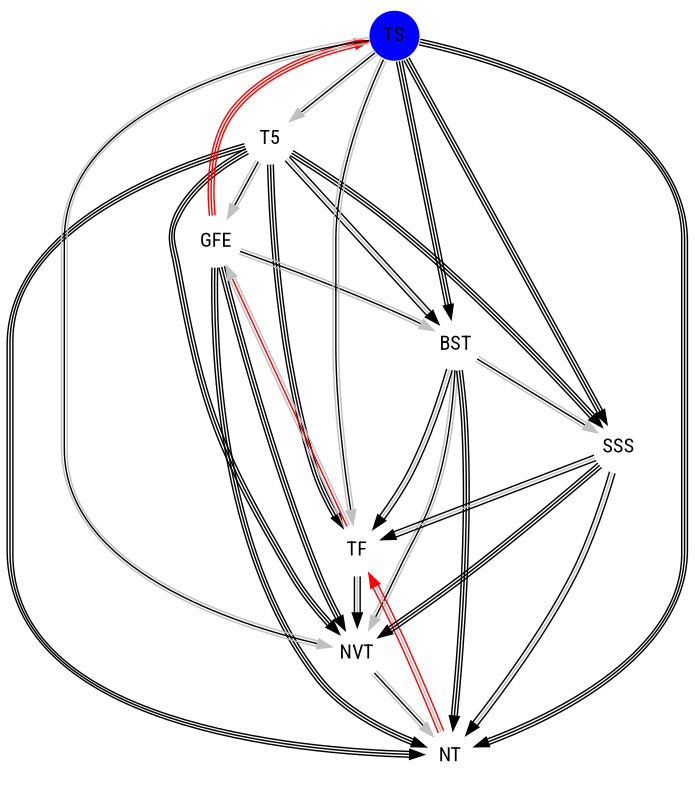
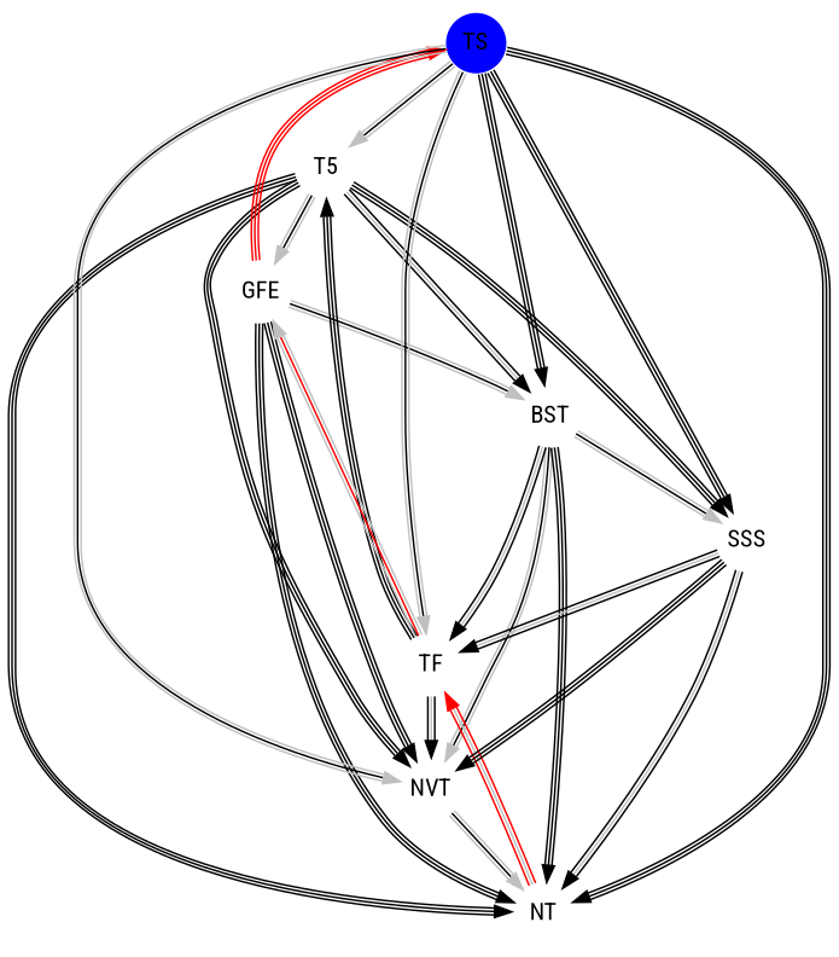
  digraph {
    fontname="Roboto Condensed"
    node [color=white fixedsize=true fontname="Roboto Condensed" margin=0.5 shape=circle]
    edge [color="black:black:black" fontname="Roboto Condensed"]
    n1 [label=T5 width=.5]
    NVT [width=.5]
    BST [width=.5]
    GFE [width=.5]
    NT [width=.5]
    SSS [width=.5]
    TF [width=.5]
    TS [fillcolor=blue style=filled width=.5]
    n1 -> NVT
    n1 -> BST [color="black:gray:black"]
    n1 -> GFE [color="gray:black:gray"]
    n1 -> NT
    n1 -> SSS
-   n1 -> TF
+   TF -> n1
    NVT -> NT [color="gray:black:gray"]
    BST -> NVT [color="gray:black:gray"]
    BST -> NT
    BST -> SSS [color="gray:black:gray"]
    BST -> TF [color="black:gray:black"]
    GFE -> NVT
    GFE -> BST [color="gray:black:gray"]
    GFE -> NT
    GFE -> TS [color="red:red:red" constraint=false]
    NT -> TF [color="red:gray:red" constraint=false]
    SSS -> NVT
    SSS -> NT [color="black:gray:black"]
    SSS -> TF [color="black:gray:black"]
    TF -> NVT [color="black:gray:black"]
    TF -> GFE [color="gray:red:gray" constraint=false]
    TS -> n1 [color="gray:black:gray"]
    TS -> NVT [color="gray:black:gray"]
    TS -> BST
    TS -> NT
    TS -> SSS
    TS -> TF [color="gray:black:gray"]
  }
